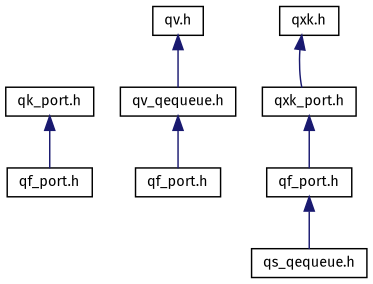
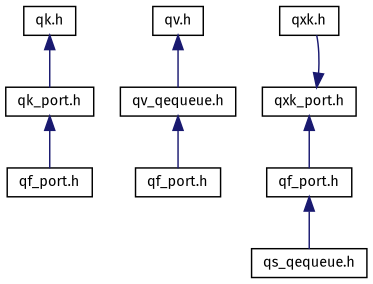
  digraph {
    fontname="Fira Sans"
    node [color=black fillcolor=white fontname="Fira Sans" fontsize=10 shape=record style=filled]
    edge [color=midnightblue dir=back fontname="Fira Sans" fontsize=10 labelfontname=Helvetica labelfontsize=10 style=solid]
+   n1 [height=0.2 label="qk.h" width=0.4]
    n2 [height=0.2 label="qk_port.h" width=0.4]
    n3 [height=0.2 label="qv.h" width=0.4]
    n4 [height=0.2 label="qv_qequeue.h" width=0.4]
    n5 [height=0.2 label="qxk.h" width=0.4]
    n6 [height=0.2 label="qxk_port.h" width=0.4]
    n7 [height=0.2 label="qf_port.h" width=0.4]
    n8 [height=0.2 label="qf_port.h" width=0.4]
    n9 [height=0.2 label="qf_port.h" width=0.4]
    n10 [height=0.2 label="qs_qequeue.h" width=0.4]
+   n1 -> n2
    n2 -> n7
    n3 -> n4
    n4 -> n8
-   n5 -> n6
+   n6 -> n5
    n6 -> n9
    n9 -> n10
  }
